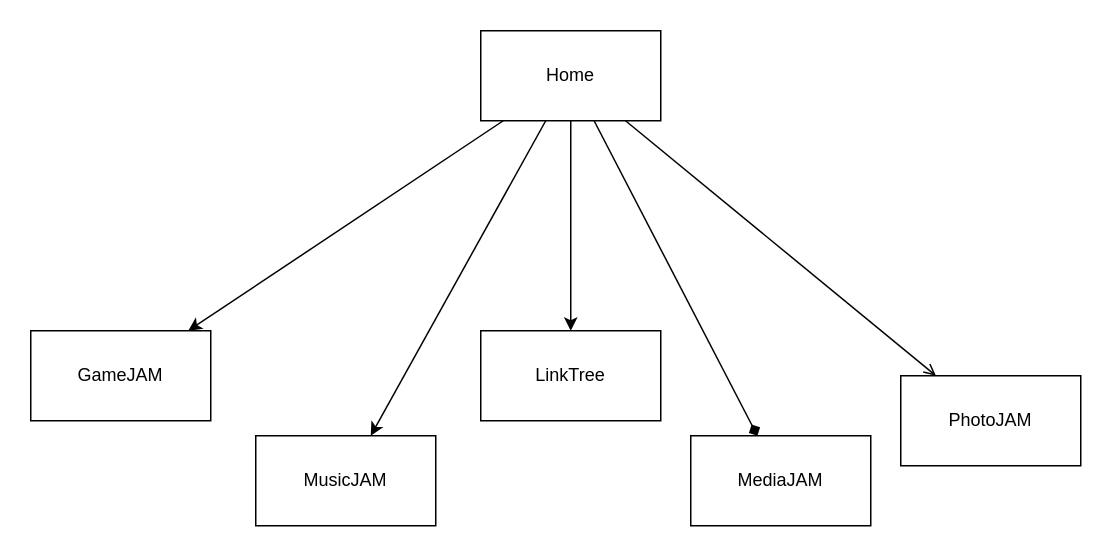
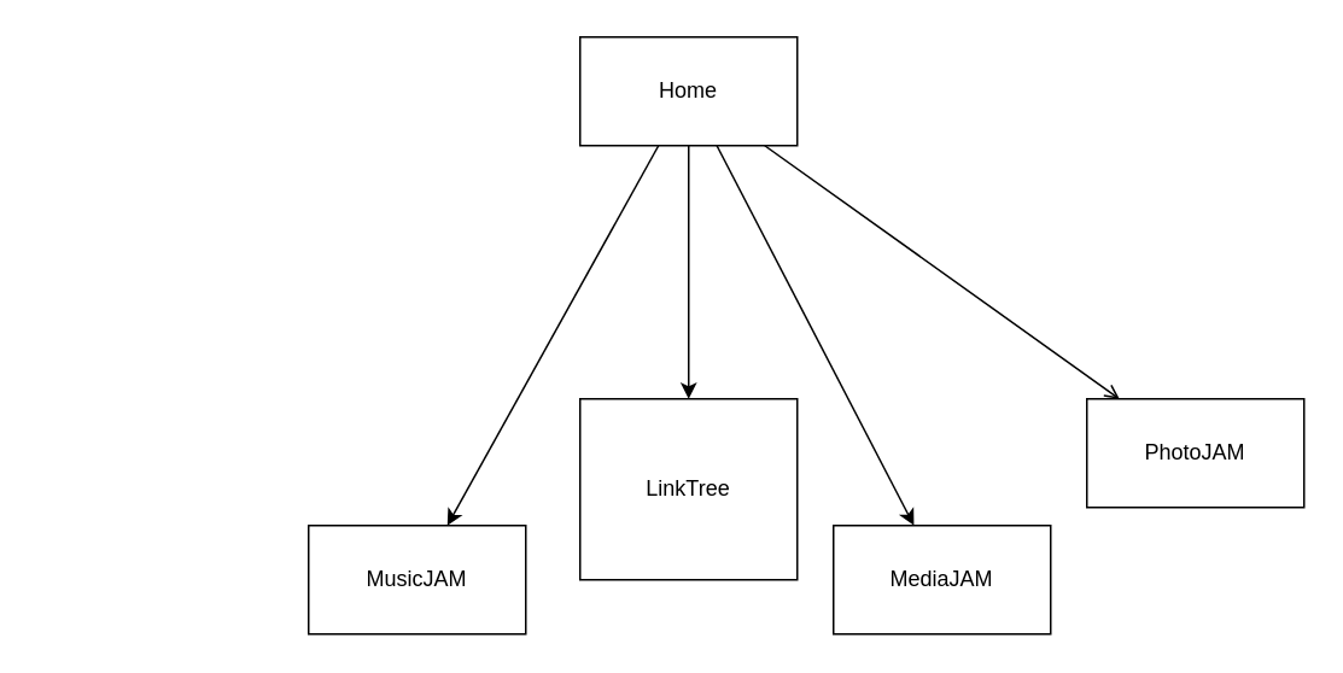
  <mxCell id="0" />
  <mxCell id="1" parent="0" />
  <mxCell id="2" value="Home" style="rounded=0;whiteSpace=wrap;html=1;" vertex="1" parent="1"><mxGeometry x="320" y="20" width="120" height="60" as="geometry" /></mxCell>
- <mxCell id="3" value="GameJAM" style="rounded=0;whiteSpace=wrap;html=1;" vertex="1" parent="1"><mxGeometry x="20" y="220" width="120" height="60" as="geometry" /></mxCell>
- <mxCell id="4" value="LinkTree" style="rounded=0;whiteSpace=wrap;html=1;" vertex="1" parent="1"><mxGeometry x="320" y="220" width="120" height="60" as="geometry" /></mxCell>
+ <mxCell id="4" value="LinkTree" style="rounded=0;whiteSpace=wrap;html=1;" vertex="1" parent="1"><mxGeometry x="320" y="220" width="120" height="100" as="geometry" /></mxCell>
  <mxCell id="5" value="MusicJAM" style="rounded=0;whiteSpace=wrap;html=1;" vertex="1" parent="1"><mxGeometry x="170" y="290" width="120" height="60" as="geometry" /></mxCell>
  <mxCell id="6" value="MediaJAM" style="rounded=0;whiteSpace=wrap;html=1;" vertex="1" parent="1"><mxGeometry x="460" y="290" width="120" height="60" as="geometry" /></mxCell>
- <mxCell id="7" value="PhotoJAM" style="rounded=0;whiteSpace=wrap;html=1;" vertex="1" parent="1"><mxGeometry x="600" y="250" width="120" height="60" as="geometry" /></mxCell>
+ <mxCell id="7" value="PhotoJAM" style="rounded=0;whiteSpace=wrap;html=1;" vertex="1" parent="1"><mxGeometry x="600" y="220" width="120" height="60" as="geometry" /></mxCell>
  <mxCell id="8" value="" style="endArrow=classic;html=1;rounded=0;" edge="1" parent="1" source="2" target="4"><mxGeometry width="50" height="50" relative="1" as="geometry"><mxPoint x="370" y="350" as="sourcePoint" /><mxPoint x="420" y="300" as="targetPoint" /></mxGeometry></mxCell>
  <mxCell id="9" value="" style="endArrow=classic;html=1;rounded=0;" edge="1" parent="1" source="2" target="5"><mxGeometry width="50" height="50" relative="1" as="geometry"><mxPoint x="370" y="350" as="sourcePoint" /><mxPoint x="420" y="300" as="targetPoint" /></mxGeometry></mxCell>
- <mxCell id="10" value="" style="endArrow=classic;html=1;rounded=0;" edge="1" parent="1" source="2" target="3"><mxGeometry width="50" height="50" relative="1" as="geometry"><mxPoint x="370" y="350" as="sourcePoint" /><mxPoint x="420" y="300" as="targetPoint" /></mxGeometry></mxCell>
  <mxCell id="11" value="" style="endArrow=open;html=1;rounded=0;" edge="1" parent="1" source="2" target="7"><mxGeometry width="50" height="50" relative="1" as="geometry"><mxPoint x="370" y="350" as="sourcePoint" /><mxPoint x="420" y="300" as="targetPoint" /></mxGeometry></mxCell>
- <mxCell id="12" value="" style="endArrow=diamond;html=1;rounded=0;" edge="1" parent="1" source="2" target="6"><mxGeometry width="50" height="50" relative="1" as="geometry"><mxPoint x="370" y="350" as="sourcePoint" /><mxPoint x="420" y="300" as="targetPoint" /></mxGeometry></mxCell>
+ <mxCell id="12" value="" style="endArrow=classic;html=1;rounded=0;" edge="1" parent="1" source="2" target="6"><mxGeometry width="50" height="50" relative="1" as="geometry"><mxPoint x="370" y="350" as="sourcePoint" /><mxPoint x="420" y="300" as="targetPoint" /></mxGeometry></mxCell>
